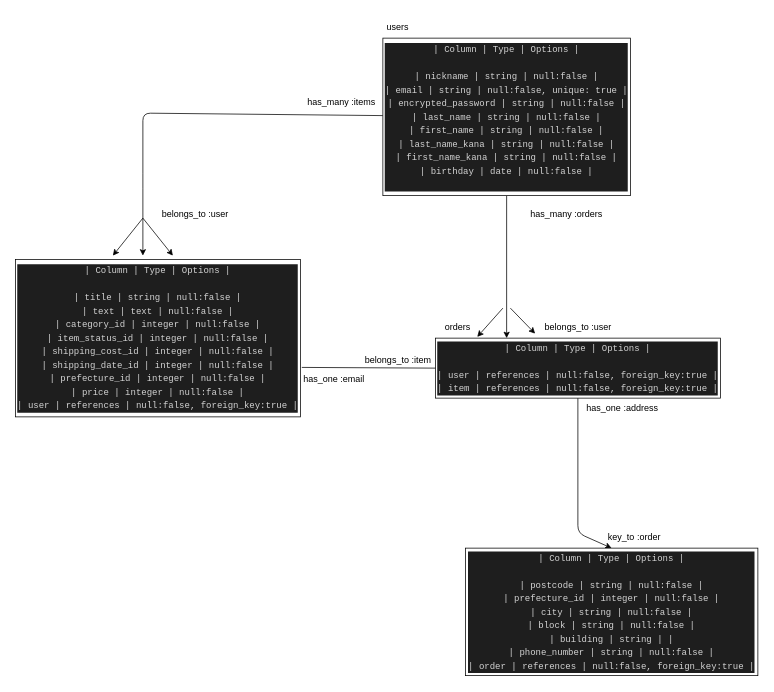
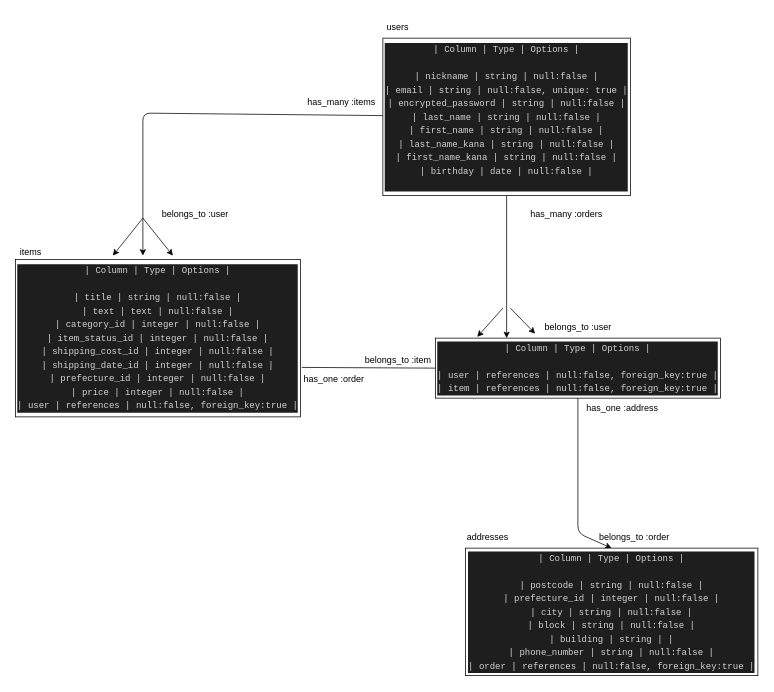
  <mxCell id="0" />
  <mxCell id="1" parent="0" />
  <mxCell id="2" style="edgeStyle=none;html=1;" parent="1" source="4" edge="1"><mxGeometry relative="1" as="geometry"><mxPoint x="190" y="340" as="targetPoint" /><Array as="points"><mxPoint x="190" y="150" /><mxPoint x="190" y="240" /></Array></mxGeometry></mxCell>
  <mxCell id="3" style="edgeStyle=none;html=1;entryX=0.25;entryY=0;entryDx=0;entryDy=0;" parent="1" source="4" target="11" edge="1"><mxGeometry relative="1" as="geometry" /></mxCell>
  <mxCell id="4" value="&lt;div style=&quot;color: rgb(212 , 212 , 212) ; background-color: rgb(30 , 30 , 30) ; font-family: &amp;#34;menlo&amp;#34; , &amp;#34;monaco&amp;#34; , &amp;#34;courier new&amp;#34; , monospace ; line-height: 18px&quot;&gt;&lt;div&gt;| Column | Type            | Options               |&lt;/div&gt;&lt;br&gt;&lt;div&gt;| nickname | string | null:false |&lt;/div&gt;&lt;div&gt;| email | string | null:false, unique: true |&lt;/div&gt;&lt;div&gt;| encrypted_password | string | null:false |&lt;/div&gt;&lt;div&gt;| last_name | string | null:false |&lt;/div&gt;&lt;div&gt;| first_name | string | null:false |&lt;/div&gt;&lt;div&gt;| last_name_kana | string | null:false |&lt;/div&gt;&lt;div&gt;| first_name_kana | string | null:false |&lt;/div&gt;&lt;div&gt;| birthday | date | null:false |&lt;/div&gt;&lt;div&gt;&lt;br&gt;&lt;/div&gt;&lt;/div&gt;" style="rounded=0;whiteSpace=wrap;html=1;" parent="1" vertex="1"><mxGeometry x="510" y="50" width="330" height="210" as="geometry" /></mxCell>
  <mxCell id="5" value="&lt;div style=&quot;color: rgb(212 , 212 , 212) ; background-color: rgb(30 , 30 , 30) ; font-family: &amp;#34;menlo&amp;#34; , &amp;#34;monaco&amp;#34; , &amp;#34;courier new&amp;#34; , monospace ; line-height: 18px&quot;&gt;&lt;div&gt;| Column | Type            | Options               |&lt;/div&gt;&lt;br&gt;&lt;div&gt;| title | string | null:false |&lt;/div&gt;&lt;div&gt;| text | text | null:false |&lt;/div&gt;&lt;div&gt;| category_id | integer | null:false |&lt;/div&gt;&lt;div&gt;| item_status_id | integer | null:false |&lt;/div&gt;&lt;div&gt;| shipping_cost_id | integer | null:false |&lt;/div&gt;&lt;div&gt;| shipping_date_id | integer | null:false |&lt;/div&gt;&lt;div&gt;| prefecture_id | integer | null:false |&lt;/div&gt;&lt;div&gt;| price | integer | null:false |&lt;/div&gt;&lt;div&gt;| user | references | null:false, foreign_key:true |&lt;/div&gt;&lt;/div&gt;" style="rounded=0;whiteSpace=wrap;html=1;" parent="1" vertex="1"><mxGeometry x="20" y="345" width="380" height="210" as="geometry" /></mxCell>
  <mxCell id="6" value="users" style="text;html=1;strokeColor=none;fillColor=none;align=center;verticalAlign=middle;whiteSpace=wrap;rounded=0;" parent="1" vertex="1"><mxGeometry x="500" y="20" width="60" height="30" as="geometry" /></mxCell>
  <mxCell id="7" value="" style="endArrow=classic;html=1;" parent="1" edge="1"><mxGeometry width="50" height="50" relative="1" as="geometry"><mxPoint x="190" y="290" as="sourcePoint" /><mxPoint x="230" y="340" as="targetPoint" /><Array as="points"><mxPoint x="190" y="290" /></Array></mxGeometry></mxCell>
  <mxCell id="8" value="" style="endArrow=classic;html=1;" parent="1" edge="1"><mxGeometry width="50" height="50" relative="1" as="geometry"><mxPoint x="190" y="290" as="sourcePoint" /><mxPoint x="150" y="340" as="targetPoint" /></mxGeometry></mxCell>
+ <mxCell id="9" value="items" style="text;html=1;align=center;verticalAlign=middle;resizable=0;points=[];autosize=1;strokeColor=none;fillColor=none;" parent="1" vertex="1"><mxGeometry x="20" y="325" width="40" height="20" as="geometry" /></mxCell>
  <mxCell id="10" style="edgeStyle=none;html=1;entryX=0.5;entryY=0;entryDx=0;entryDy=0;" parent="1" source="11" target="15" edge="1"><mxGeometry relative="1" as="geometry"><Array as="points"><mxPoint x="770" y="710" /></Array></mxGeometry></mxCell>
  <mxCell id="11" value="&lt;div style=&quot;color: rgb(212 , 212 , 212) ; background-color: rgb(30 , 30 , 30) ; font-family: &amp;#34;menlo&amp;#34; , &amp;#34;monaco&amp;#34; , &amp;#34;courier new&amp;#34; , monospace ; line-height: 18px&quot;&gt;&lt;div&gt;| Column | Type            | Options               |&lt;/div&gt;&lt;br&gt;&lt;div&gt;| user | references | null:false, foreign_key:true |&lt;/div&gt;&lt;div&gt;| item | references | null:false, foreign_key:true |&lt;/div&gt;&lt;/div&gt;" style="rounded=0;whiteSpace=wrap;html=1;" parent="1" vertex="1"><mxGeometry x="580" y="450" width="380" height="80" as="geometry" /></mxCell>
  <mxCell id="12" value="" style="endArrow=classic;html=1;entryX=0.147;entryY=-0.021;entryDx=0;entryDy=0;entryPerimeter=0;" parent="1" target="11" edge="1"><mxGeometry width="50" height="50" relative="1" as="geometry"><mxPoint x="670" y="410" as="sourcePoint" /><mxPoint x="660" y="360" as="targetPoint" /></mxGeometry></mxCell>
  <mxCell id="13" value="" style="endArrow=classic;html=1;entryX=0.35;entryY=-0.075;entryDx=0;entryDy=0;entryPerimeter=0;" parent="1" target="11" edge="1"><mxGeometry width="50" height="50" relative="1" as="geometry"><mxPoint x="680" y="410" as="sourcePoint" /><mxPoint x="660" y="360" as="targetPoint" /></mxGeometry></mxCell>
- <mxCell id="14" value="orders" style="text;html=1;strokeColor=none;fillColor=none;align=center;verticalAlign=middle;whiteSpace=wrap;rounded=0;" parent="1" vertex="1"><mxGeometry x="580" y="420" width="60" height="30" as="geometry" /></mxCell>
  <mxCell id="15" value="&lt;div style=&quot;color: rgb(212 , 212 , 212) ; background-color: rgb(30 , 30 , 30) ; font-family: &amp;#34;menlo&amp;#34; , &amp;#34;monaco&amp;#34; , &amp;#34;courier new&amp;#34; , monospace ; line-height: 18px&quot;&gt;&lt;div&gt;| Column | Type            | Options               |&lt;/div&gt;&lt;br&gt;&lt;div&gt;| postcode | string | null:false |&lt;/div&gt;&lt;div&gt;| prefecture_id | integer | null:false |&lt;/div&gt;&lt;div&gt;| city | string | null:false |&lt;/div&gt;&lt;div&gt;| block | string | null:false |&lt;/div&gt;&lt;div&gt;| building | string |         |&lt;/div&gt;&lt;div&gt;| phone_number | string | null:false |&lt;/div&gt;&lt;div&gt;| order | references | null:false, foreign_key:true |&lt;/div&gt;&lt;/div&gt;" style="rounded=0;whiteSpace=wrap;html=1;" parent="1" vertex="1"><mxGeometry x="620" y="730" width="390" height="170" as="geometry" /></mxCell>
+ <mxCell id="16" value="addresses" style="text;html=1;strokeColor=none;fillColor=none;align=center;verticalAlign=middle;whiteSpace=wrap;rounded=0;" parent="1" vertex="1"><mxGeometry x="620" y="700" width="60" height="30" as="geometry" /></mxCell>
  <mxCell id="17" value="belongs_to :user" style="text;html=1;strokeColor=none;fillColor=none;align=center;verticalAlign=middle;whiteSpace=wrap;rounded=0;" parent="1" vertex="1"><mxGeometry x="200" y="270" width="120" height="30" as="geometry" /></mxCell>
  <mxCell id="18" value="has_many :orders" style="text;html=1;strokeColor=none;fillColor=none;align=center;verticalAlign=middle;whiteSpace=wrap;rounded=0;" parent="1" vertex="1"><mxGeometry x="705" y="270" width="100" height="30" as="geometry" /></mxCell>
  <mxCell id="19" value="has_many :items" style="text;html=1;strokeColor=none;fillColor=none;align=center;verticalAlign=middle;whiteSpace=wrap;rounded=0;" parent="1" vertex="1"><mxGeometry x="400" y="120" width="110" height="30" as="geometry" /></mxCell>
  <mxCell id="20" value="" style="endArrow=none;html=1;exitX=1.005;exitY=0.686;exitDx=0;exitDy=0;exitPerimeter=0;entryX=0;entryY=0.5;entryDx=0;entryDy=0;" parent="1" source="5" target="11" edge="1"><mxGeometry width="50" height="50" relative="1" as="geometry"><mxPoint x="510" y="440" as="sourcePoint" /><mxPoint x="560" y="390" as="targetPoint" /></mxGeometry></mxCell>
- <mxCell id="21" value="has_one :email" style="text;html=1;strokeColor=none;fillColor=none;align=center;verticalAlign=middle;whiteSpace=wrap;rounded=0;" parent="1" vertex="1"><mxGeometry x="400" y="490" width="90" height="30" as="geometry" /></mxCell>
+ <mxCell id="21" value="has_one :order" style="text;html=1;strokeColor=none;fillColor=none;align=center;verticalAlign=middle;whiteSpace=wrap;rounded=0;" parent="1" vertex="1"><mxGeometry x="400" y="490" width="90" height="30" as="geometry" /></mxCell>
  <mxCell id="22" value="belongs_to :item" style="text;html=1;align=center;verticalAlign=middle;resizable=0;points=[];autosize=1;strokeColor=none;fillColor=none;" parent="1" vertex="1"><mxGeometry x="480" y="470" width="100" height="20" as="geometry" /></mxCell>
  <mxCell id="23" value="belongs_to :user" style="text;html=1;align=center;verticalAlign=middle;resizable=0;points=[];autosize=1;strokeColor=none;fillColor=none;" parent="1" vertex="1"><mxGeometry x="720" y="425" width="100" height="20" as="geometry" /></mxCell>
  <mxCell id="24" value="&lt;br&gt;has_one :address" style="text;html=1;align=center;verticalAlign=middle;resizable=0;points=[];autosize=1;strokeColor=none;fillColor=none;" parent="1" vertex="1"><mxGeometry x="774" y="520" width="110" height="30" as="geometry" /></mxCell>
- <mxCell id="25" value="key_to :order" style="text;html=1;align=center;verticalAlign=middle;resizable=0;points=[];autosize=1;strokeColor=none;fillColor=none;" parent="1" vertex="1"><mxGeometry x="790" y="705" width="110" height="20" as="geometry" /></mxCell>
+ <mxCell id="25" value="belongs_to :order" style="text;html=1;align=center;verticalAlign=middle;resizable=0;points=[];autosize=1;strokeColor=none;fillColor=none;" parent="1" vertex="1"><mxGeometry x="790" y="705" width="110" height="20" as="geometry" /></mxCell>
